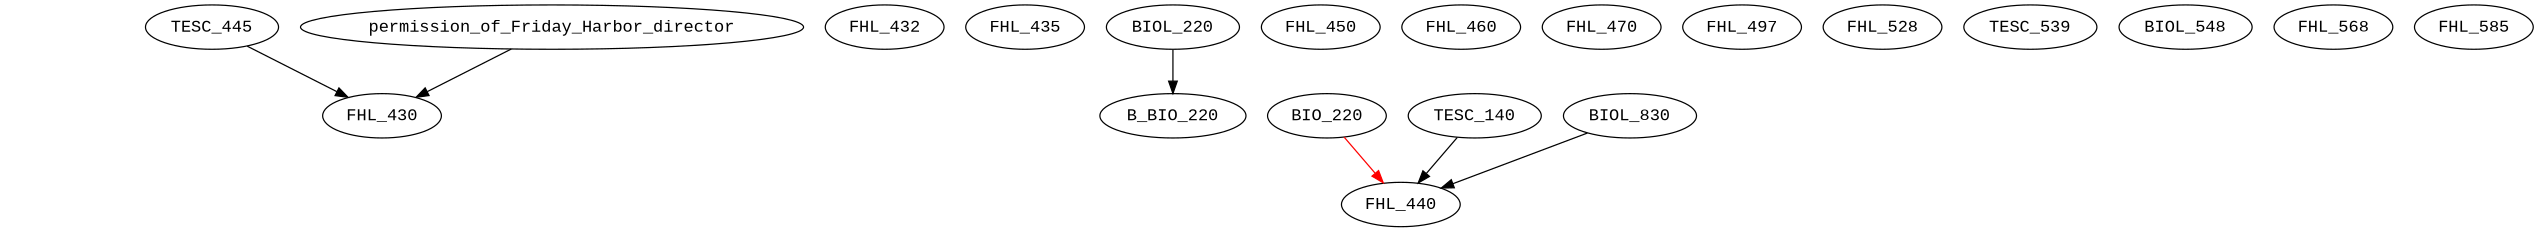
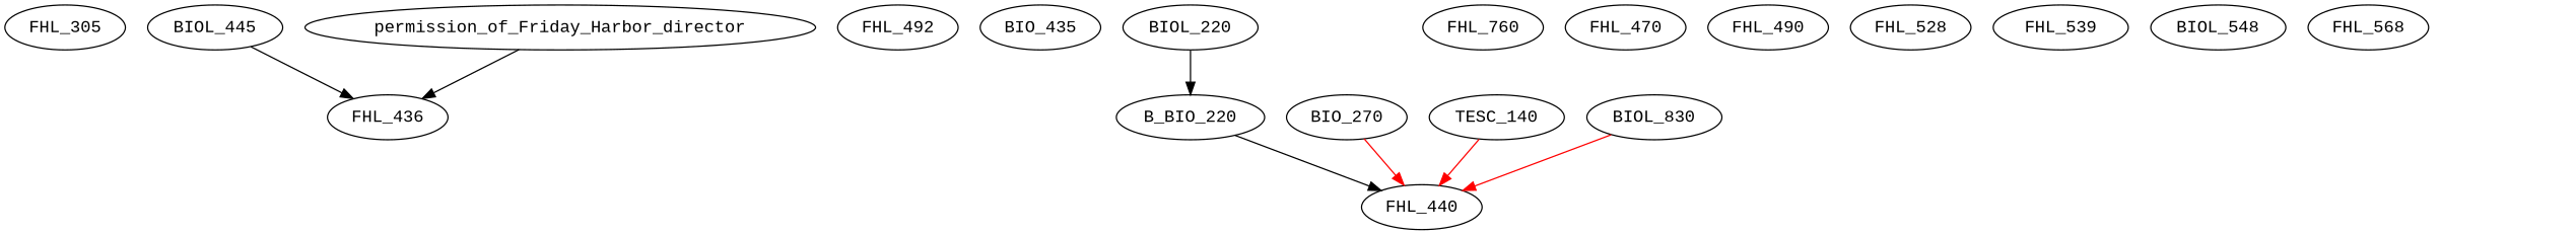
  digraph {
    fontname="Liberation Mono"
    node [fontname="Liberation Mono"]
    edge [color=black fontname="Liberation Mono"]
-   BIOL_445 [label=TESC_445]
-   FHL_430
+   FHL_305
+   BIOL_445
+   FHL_430 [label=FHL_436]
    permission_of_Friday_Harbor_director
-   FHL_432
-   FHL_435
+   FHL_432 [label=FHL_492]
+   FHL_435 [label=BIO_435]
    BIOL_220
    B_BIO_220
    FHL_440
-   BIO_220
+   BIO_220 [label=BIO_270]
    TESC_140
    n12 [label=BIOL_830]
-   FHL_450
-   FHL_460
+   FHL_460 [label=FHL_760]
    FHL_470
-   FHL_490 [label=FHL_497]
+   FHL_490
    FHL_528
-   FHL_539 [label=TESC_539]
+   FHL_539
    n19 [label=BIOL_548]
    FHL_568
-   FHL_585
    BIOL_445 -> FHL_430
    permission_of_Friday_Harbor_director -> FHL_430
    BIOL_220 -> B_BIO_220
+   B_BIO_220 -> FHL_440
    BIO_220 -> FHL_440 [color=red]
-   TESC_140 -> FHL_440
-   n12 -> FHL_440
+   TESC_140 -> FHL_440 [color=red]
+   n12 -> FHL_440 [color=red]
  }
